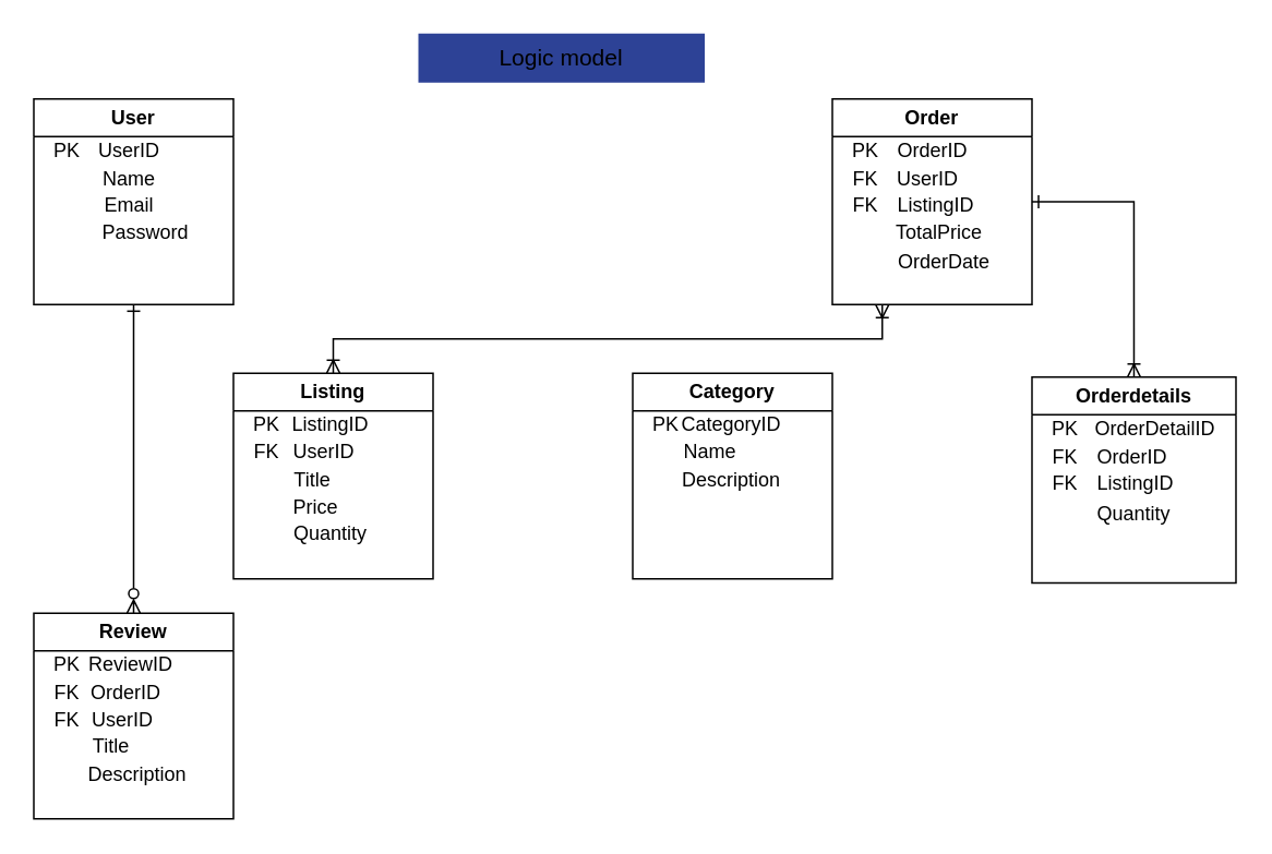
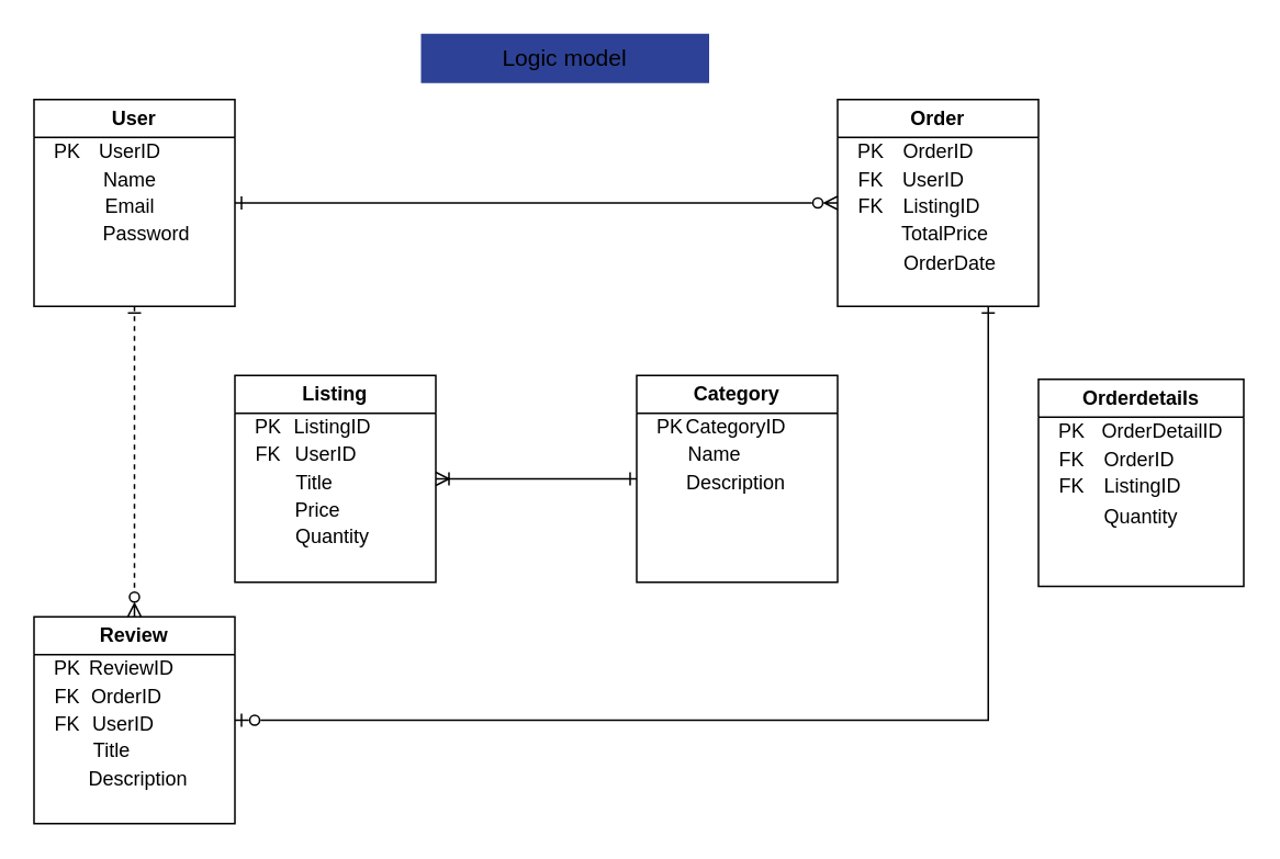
  <mxCell id="0" />
  <mxCell id="1" parent="0" />
  <mxCell id="2" value="&lt;font style=&quot;font-size: 14px;&quot;&gt;Logic model&lt;/font&gt;" style="text;html=1;align=center;verticalAlign=middle;whiteSpace=wrap;rounded=0;glass=0;fillColor=#2D4296;" parent="1" vertex="1"><mxGeometry x="255" y="20" width="175" height="30" as="geometry" /></mxCell>
  <mxCell id="3" value="" style="group" vertex="1" connectable="0" parent="1"><mxGeometry x="20" y="60" width="610" height="440" as="geometry" /></mxCell>
- <mxCell id="5" style="edgeStyle=orthogonalEdgeStyle;rounded=0;orthogonalLoop=1;jettySize=auto;html=1;entryX=0.5;entryY=0;entryDx=0;entryDy=0;startArrow=ERone;startFill=0;endArrow=ERzeroToMany;endFill=0;" parent="3" source="6" target="41" edge="1"><mxGeometry relative="1" as="geometry" /></mxCell>
+ <mxCell id="4" style="edgeStyle=orthogonalEdgeStyle;rounded=0;orthogonalLoop=1;jettySize=auto;html=1;entryX=0;entryY=0.5;entryDx=0;entryDy=0;startArrow=ERone;startFill=0;endArrow=ERzeroToMany;endFill=0;" parent="3" source="6" target="15" edge="1"><mxGeometry relative="1" as="geometry" /></mxCell>
+ <mxCell id="5" style="edgeStyle=orthogonalEdgeStyle;rounded=0;orthogonalLoop=1;jettySize=auto;html=1;entryX=0.5;entryY=0;entryDx=0;entryDy=0;startArrow=ERone;startFill=0;endArrow=ERzeroToMany;endFill=0;dashed=1;" parent="3" source="6" target="41" edge="1"><mxGeometry relative="1" as="geometry" /></mxCell>
  <mxCell id="6" value="User" style="swimlane;whiteSpace=wrap;html=1;" parent="3" vertex="1"><mxGeometry width="122" height="125.714" as="geometry" /></mxCell>
  <mxCell id="7" value="" style="group" parent="6" vertex="1" connectable="0"><mxGeometry y="16.762" width="93.533" height="75.429" as="geometry" /></mxCell>
  <mxCell id="8" value="UserID" style="text;html=1;align=center;verticalAlign=middle;resizable=0;points=[];autosize=1;strokeColor=none;fillColor=none;" parent="7" vertex="1"><mxGeometry x="28.467" width="60" height="30" as="geometry" /></mxCell>
  <mxCell id="9" value="Name&lt;span style=&quot;color: rgba(0, 0, 0, 0); font-family: monospace; font-size: 0px; text-align: start;&quot;&gt;%3CmxGraphModel%3E%3Croot%3E%3CmxCell%20id%3D%220%22%2F%3E%3CmxCell%20id%3D%221%22%20parent%3D%220%22%2F%3E%3CmxCell%20id%3D%222%22%20value%3D%22UserId%22%20style%3D%22text%3Bhtml%3D1%3Balign%3Dcenter%3BverticalAlign%3Dmiddle%3Bresizable%3D0%3Bpoints%3D%5B%5D%3Bautosize%3D1%3BstrokeColor%3Dnone%3BfillColor%3Dnone%3B%22%20vertex%3D%221%22%20parent%3D%221%22%3E%3CmxGeometry%20x%3D%2260%22%20y%3D%22130%22%20width%3D%2260%22%20height%3D%2230%22%20as%3D%22geometry%22%2F%3E%3C%2FmxCell%3E%3C%2Froot%3E%3C%2FmxGraphModel%3E&lt;/span&gt;&lt;span style=&quot;color: rgba(0, 0, 0, 0); font-family: monospace; font-size: 0px; text-align: start;&quot;&gt;%3CmxGraphModel%3E%3Croot%3E%3CmxCell%20id%3D%220%22%2F%3E%3CmxCell%20id%3D%221%22%20parent%3D%220%22%2F%3E%3CmxCell%20id%3D%222%22%20value%3D%22UserId%22%20style%3D%22text%3Bhtml%3D1%3Balign%3Dcenter%3BverticalAlign%3Dmiddle%3Bresizable%3D0%3Bpoints%3D%5B%5D%3Bautosize%3D1%3BstrokeColor%3Dnone%3BfillColor%3Dnone%3B%22%20vertex%3D%221%22%20parent%3D%221%22%3E%3CmxGeometry%20x%3D%2260%22%20y%3D%22130%22%20width%3D%2260%22%20height%3D%2230%22%20as%3D%22geometry%22%2F%3E%3C%2FmxCell%3E%3C%2Froot%3E%3C%2FmxGraphModel%3E&lt;/span&gt;" style="text;html=1;align=center;verticalAlign=middle;resizable=0;points=[];autosize=1;strokeColor=none;fillColor=none;" parent="7" vertex="1"><mxGeometry x="28.467" y="16.762" width="60" height="30" as="geometry" /></mxCell>
  <mxCell id="10" value="Email" style="text;html=1;align=center;verticalAlign=middle;resizable=0;points=[];autosize=1;strokeColor=none;fillColor=none;" parent="7" vertex="1"><mxGeometry x="32.533" y="33.524" width="50" height="30" as="geometry" /></mxCell>
  <mxCell id="11" value="Password" style="text;html=1;align=center;verticalAlign=middle;resizable=0;points=[];autosize=1;strokeColor=none;fillColor=none;" parent="7" vertex="1"><mxGeometry x="28.467" y="50.286" width="80" height="30" as="geometry" /></mxCell>
  <mxCell id="12" value="PK" style="text;html=1;align=center;verticalAlign=middle;resizable=0;points=[];autosize=1;strokeColor=none;fillColor=none;" parent="7" vertex="1"><mxGeometry width="40" height="30" as="geometry" /></mxCell>
- <mxCell id="13" style="edgeStyle=orthogonalEdgeStyle;rounded=0;orthogonalLoop=1;jettySize=auto;html=1;exitX=0.25;exitY=1;exitDx=0;exitDy=0;entryX=0.5;entryY=0;entryDx=0;entryDy=0;startArrow=ERoneToMany;startFill=0;endArrow=ERoneToMany;endFill=0;" parent="3" source="15" target="26" edge="1"><mxGeometry relative="1" as="geometry" /></mxCell>
+ <mxCell id="14" style="edgeStyle=orthogonalEdgeStyle;rounded=0;orthogonalLoop=1;jettySize=auto;html=1;exitX=0.75;exitY=1;exitDx=0;exitDy=0;entryX=1;entryY=0.5;entryDx=0;entryDy=0;startArrow=ERone;startFill=0;endArrow=ERzeroToOne;endFill=0;" parent="3" source="15" target="41" edge="1"><mxGeometry relative="1" as="geometry" /></mxCell>
  <mxCell id="15" value="Order" style="swimlane;whiteSpace=wrap;html=1;startSize=23;" parent="3" vertex="1"><mxGeometry x="488" width="122" height="125.714" as="geometry" /></mxCell>
  <mxCell id="16" value="" style="group" parent="15" vertex="1" connectable="0"><mxGeometry y="16.762" width="92.72" height="92.19" as="geometry" /></mxCell>
  <mxCell id="17" value="PK" style="text;html=1;align=center;verticalAlign=middle;resizable=0;points=[];autosize=1;strokeColor=none;fillColor=none;" parent="16" vertex="1"><mxGeometry width="40" height="30" as="geometry" /></mxCell>
  <mxCell id="18" value="OrderID&lt;span style=&quot;color: rgba(0, 0, 0, 0); font-family: monospace; font-size: 0px; text-align: start;&quot;&gt;%3CmxGraphModel%3E%3Croot%3E%3CmxCell%20id%3D%220%22%2F%3E%3CmxCell%20id%3D%221%22%20parent%3D%220%22%2F%3E%3CmxCell%20id%3D%222%22%20value%3D%22UserId%22%20style%3D%22text%3Bhtml%3D1%3Balign%3Dcenter%3BverticalAlign%3Dmiddle%3Bresizable%3D0%3Bpoints%3D%5B%5D%3Bautosize%3D1%3BstrokeColor%3Dnone%3BfillColor%3Dnone%3B%22%20vertex%3D%221%22%20parent%3D%221%22%3E%3CmxGeometry%20x%3D%2260%22%20y%3D%22130%22%20width%3D%2260%22%20height%3D%2230%22%20as%3D%22geometry%22%2F%3E%3C%2FmxCell%3E%3C%2Froot%3E%3C%2FmxGraphModel%3E&lt;/span&gt;" style="text;html=1;align=center;verticalAlign=middle;resizable=0;points=[];autosize=1;strokeColor=none;fillColor=none;" parent="16" vertex="1"><mxGeometry x="26.027" width="70" height="30" as="geometry" /></mxCell>
  <mxCell id="19" value="UserID" style="text;html=1;align=center;verticalAlign=middle;resizable=0;points=[];autosize=1;strokeColor=none;fillColor=none;" parent="16" vertex="1"><mxGeometry x="27.653" y="16.762" width="60" height="30" as="geometry" /></mxCell>
  <mxCell id="20" value="ListingID" style="text;html=1;align=center;verticalAlign=middle;resizable=0;points=[];autosize=1;strokeColor=none;fillColor=none;" parent="16" vertex="1"><mxGeometry x="27.653" y="33.524" width="70" height="30" as="geometry" /></mxCell>
  <mxCell id="21" value="TotalPrice" style="text;html=1;align=center;verticalAlign=middle;resizable=0;points=[];autosize=1;strokeColor=none;fillColor=none;" parent="16" vertex="1"><mxGeometry x="25.213" y="50.286" width="80" height="30" as="geometry" /></mxCell>
  <mxCell id="22" value="OrderDate" style="text;html=1;align=center;verticalAlign=middle;resizable=0;points=[];autosize=1;strokeColor=none;fillColor=none;" parent="16" vertex="1"><mxGeometry x="27.653" y="67.886" width="80" height="30" as="geometry" /></mxCell>
  <mxCell id="23" value="FK" style="text;html=1;align=center;verticalAlign=middle;resizable=0;points=[];autosize=1;strokeColor=none;fillColor=none;" parent="16" vertex="1"><mxGeometry y="16.762" width="40" height="30" as="geometry" /></mxCell>
  <mxCell id="24" value="FK" style="text;html=1;align=center;verticalAlign=middle;resizable=0;points=[];autosize=1;strokeColor=none;fillColor=none;" parent="16" vertex="1"><mxGeometry y="33.524" width="40" height="30" as="geometry" /></mxCell>
+ <mxCell id="25" style="edgeStyle=orthogonalEdgeStyle;rounded=0;orthogonalLoop=1;jettySize=auto;html=1;entryX=0;entryY=0.5;entryDx=0;entryDy=0;startArrow=ERoneToMany;startFill=0;endArrow=ERone;endFill=0;" parent="3" source="26" target="35" edge="1"><mxGeometry relative="1" as="geometry" /></mxCell>
  <mxCell id="26" value="Listing" style="swimlane;whiteSpace=wrap;html=1;" parent="3" vertex="1"><mxGeometry x="121.997" y="167.619" width="122" height="125.714" as="geometry" /></mxCell>
  <mxCell id="27" value="" style="group" parent="26" vertex="1" connectable="0"><mxGeometry y="16.762" width="93.533" height="92.19" as="geometry" /></mxCell>
  <mxCell id="28" value="ListingID" style="text;html=1;align=center;verticalAlign=middle;resizable=0;points=[];autosize=1;strokeColor=none;fillColor=none;" parent="27" vertex="1"><mxGeometry x="24.4" width="70" height="30" as="geometry" /></mxCell>
  <mxCell id="29" value="UserID" style="text;html=1;align=center;verticalAlign=middle;resizable=0;points=[];autosize=1;strokeColor=none;fillColor=none;" parent="27" vertex="1"><mxGeometry x="25.213" y="16.762" width="60" height="30" as="geometry" /></mxCell>
  <mxCell id="30" value="Title" style="text;html=1;align=center;verticalAlign=middle;resizable=0;points=[];autosize=1;strokeColor=none;fillColor=none;" parent="27" vertex="1"><mxGeometry x="22.773" y="33.524" width="50" height="30" as="geometry" /></mxCell>
  <mxCell id="31" value="PK" style="text;html=1;align=center;verticalAlign=middle;resizable=0;points=[];autosize=1;strokeColor=none;fillColor=none;" parent="27" vertex="1"><mxGeometry width="40" height="30" as="geometry" /></mxCell>
  <mxCell id="32" value="Price&lt;span style=&quot;color: rgba(0, 0, 0, 0); font-family: monospace; font-size: 0px; text-align: start;&quot;&gt;%3CmxGraphModel%3E%3Croot%3E%3CmxCell%20id%3D%220%22%2F%3E%3CmxCell%20id%3D%221%22%20parent%3D%220%22%2F%3E%3CmxCell%20id%3D%222%22%20value%3D%22Title%22%20style%3D%22text%3Bhtml%3D1%3Balign%3Dcenter%3BverticalAlign%3Dmiddle%3Bresizable%3D0%3Bpoints%3D%5B%5D%3Bautosize%3D1%3BstrokeColor%3Dnone%3BfillColor%3Dnone%3B%22%20vertex%3D%221%22%20parent%3D%221%22%3E%3CmxGeometry%20x%3D%2298%22%20y%3D%22555%22%20width%3D%2250%22%20height%3D%2230%22%20as%3D%22geometry%22%2F%3E%3C%2FmxCell%3E%3C%2Froot%3E%3C%2FmxGraphModel%3E&lt;/span&gt;" style="text;html=1;align=center;verticalAlign=middle;resizable=0;points=[];autosize=1;strokeColor=none;fillColor=none;" parent="27" vertex="1"><mxGeometry x="25.213" y="50.286" width="50" height="30" as="geometry" /></mxCell>
  <mxCell id="33" value="Quantity" style="text;html=1;align=center;verticalAlign=middle;resizable=0;points=[];autosize=1;strokeColor=none;fillColor=none;" parent="27" vertex="1"><mxGeometry x="23.587" y="67.048" width="70" height="30" as="geometry" /></mxCell>
  <mxCell id="34" value="FK" style="text;html=1;align=center;verticalAlign=middle;resizable=0;points=[];autosize=1;strokeColor=none;fillColor=none;" parent="27" vertex="1"><mxGeometry y="16.762" width="40" height="30" as="geometry" /></mxCell>
  <mxCell id="35" value="Category" style="swimlane;whiteSpace=wrap;html=1;" parent="3" vertex="1"><mxGeometry x="365.997" y="167.619" width="122" height="125.714" as="geometry"><mxRectangle x="460" y="300" width="90" height="30" as="alternateBounds" /></mxGeometry></mxCell>
  <mxCell id="36" value="" style="group" parent="35" vertex="1" connectable="0"><mxGeometry y="16.762" width="93.533" height="75.429" as="geometry" /></mxCell>
  <mxCell id="37" value="CategoryID" style="text;html=1;align=center;verticalAlign=middle;resizable=0;points=[];autosize=1;strokeColor=none;fillColor=none;" parent="36" vertex="1"><mxGeometry x="20.333" width="80" height="30" as="geometry" /></mxCell>
  <mxCell id="38" value="Name" style="text;html=1;align=center;verticalAlign=middle;resizable=0;points=[];autosize=1;strokeColor=none;fillColor=none;" parent="36" vertex="1"><mxGeometry x="17.08" y="16.762" width="60" height="30" as="geometry" /></mxCell>
  <mxCell id="39" value="Description" style="text;html=1;align=center;verticalAlign=middle;resizable=0;points=[];autosize=1;strokeColor=none;fillColor=none;" parent="36" vertex="1"><mxGeometry x="20.333" y="33.524" width="80" height="30" as="geometry" /></mxCell>
  <mxCell id="40" value="PK" style="text;html=1;align=center;verticalAlign=middle;resizable=0;points=[];autosize=1;strokeColor=none;fillColor=none;" parent="36" vertex="1"><mxGeometry width="40" height="30" as="geometry" /></mxCell>
  <mxCell id="41" value="Review" style="swimlane;whiteSpace=wrap;html=1;" parent="3" vertex="1"><mxGeometry y="314.286" width="122" height="125.714" as="geometry" /></mxCell>
  <mxCell id="42" value="" style="group" parent="3" vertex="1" connectable="0"><mxGeometry y="331.048" width="93.533" height="96.381" as="geometry" /></mxCell>
  <mxCell id="43" value="ReviewID" style="text;html=1;align=center;verticalAlign=middle;resizable=0;points=[];autosize=1;strokeColor=none;fillColor=none;" parent="42" vertex="1"><mxGeometry x="24.4" width="70" height="30" as="geometry" /></mxCell>
  <mxCell id="44" value="OrderID" style="text;html=1;align=center;verticalAlign=middle;resizable=0;points=[];autosize=1;strokeColor=none;fillColor=none;" parent="42" vertex="1"><mxGeometry x="21.147" y="16.762" width="70" height="30" as="geometry" /></mxCell>
  <mxCell id="45" value="UserID" style="text;html=1;align=center;verticalAlign=middle;resizable=0;points=[];autosize=1;strokeColor=none;fillColor=none;" parent="42" vertex="1"><mxGeometry x="23.587" y="33.524" width="60" height="30" as="geometry" /></mxCell>
  <mxCell id="46" value="Title" style="text;html=1;align=center;verticalAlign=middle;resizable=0;points=[];autosize=1;strokeColor=none;fillColor=none;" parent="42" vertex="1"><mxGeometry x="21.96" y="50.286" width="50" height="30" as="geometry" /></mxCell>
  <mxCell id="47" value="PK" style="text;html=1;align=center;verticalAlign=middle;resizable=0;points=[];autosize=1;strokeColor=none;fillColor=none;" parent="42" vertex="1"><mxGeometry width="40" height="30" as="geometry" /></mxCell>
  <mxCell id="48" value="FK" style="text;html=1;align=center;verticalAlign=middle;resizable=0;points=[];autosize=1;strokeColor=none;fillColor=none;" parent="42" vertex="1"><mxGeometry y="16.762" width="40" height="30" as="geometry" /></mxCell>
  <mxCell id="49" value="FK" style="text;html=1;align=center;verticalAlign=middle;resizable=0;points=[];autosize=1;strokeColor=none;fillColor=none;" parent="42" vertex="1"><mxGeometry y="33.524" width="40" height="30" as="geometry" /></mxCell>
  <mxCell id="50" value="Description" style="text;html=1;align=center;verticalAlign=middle;resizable=0;points=[];autosize=1;strokeColor=none;fillColor=none;" parent="42" vertex="1"><mxGeometry x="23.18" y="67.048" width="80" height="30" as="geometry" /></mxCell>
- <mxCell id="51" style="edgeStyle=orthogonalEdgeStyle;rounded=0;orthogonalLoop=1;jettySize=auto;html=1;entryX=1;entryY=0.5;entryDx=0;entryDy=0;exitX=0.5;exitY=0;exitDx=0;exitDy=0;endArrow=ERone;endFill=0;startArrow=ERoneToMany;startFill=0;" edge="1" parent="1" source="52" target="15"><mxGeometry relative="1" as="geometry" /></mxCell>
  <mxCell id="52" value="Orderdetails" style="swimlane;whiteSpace=wrap;html=1;startSize=23;" vertex="1" parent="1"><mxGeometry x="630" y="230.05" width="124.657" height="125.714" as="geometry" /></mxCell>
  <mxCell id="53" value="" style="group" vertex="1" connectable="0" parent="52"><mxGeometry y="16.762" width="124.657" height="92.19" as="geometry" /></mxCell>
  <mxCell id="54" value="PK" style="text;html=1;align=center;verticalAlign=middle;resizable=0;points=[];autosize=1;strokeColor=none;fillColor=none;" vertex="1" parent="53"><mxGeometry width="40" height="30" as="geometry" /></mxCell>
  <mxCell id="55" value="OrderDetailID&lt;span style=&quot;color: rgba(0, 0, 0, 0); font-family: monospace; font-size: 0px; text-align: start;&quot;&gt;%3CmxGraphModel%3E%3Croot%3E%3CmxCell%20id%3D%220%22%2F%3E%3CmxCell%20id%3D%221%22%20parent%3D%220%22%2F%3E%3CmxCell%20id%3D%222%22%20value%3D%22UserId%22%20style%3D%22text%3Bhtml%3D1%3Balign%3Dcenter%3BverticalAlign%3Dmiddle%3Bresizable%3D0%3Bpoints%3D%5B%5D%3Bautosize%3D1%3BstrokeColor%3Dnone%3BfillColor%3Dnone%3B%22%20vertex%3D%221%22%20parent%3D%221%22%3E%3CmxGeometry%20x%3D%2260%22%20y%3D%22130%22%20width%3D%2260%22%20height%3D%2230%22%20as%3D%22geometry%22%2F%3E%3C%2FmxCell%3E%3C%2Froot%3E%3C%2FmxGraphModelDD%II3E&lt;/span&gt;" style="text;html=1;align=center;verticalAlign=middle;resizable=0;points=[];autosize=1;strokeColor=none;fillColor=none;" vertex="1" parent="53"><mxGeometry x="24.657" width="100" height="30" as="geometry" /></mxCell>
  <mxCell id="56" value="OrderID" style="text;html=1;align=center;verticalAlign=middle;resizable=0;points=[];autosize=1;strokeColor=none;fillColor=none;" vertex="1" parent="53"><mxGeometry x="25.653" y="16.762" width="70" height="30" as="geometry" /></mxCell>
  <mxCell id="57" value="ListingID" style="text;html=1;align=center;verticalAlign=middle;resizable=0;points=[];autosize=1;strokeColor=none;fillColor=none;" vertex="1" parent="53"><mxGeometry x="27.653" y="33.524" width="70" height="30" as="geometry" /></mxCell>
  <mxCell id="58" value="Quantity" style="text;html=1;align=center;verticalAlign=middle;resizable=0;points=[];autosize=1;strokeColor=none;fillColor=none;" vertex="1" parent="53"><mxGeometry x="26.653" y="52.666" width="70" height="30" as="geometry" /></mxCell>
  <mxCell id="59" value="FK" style="text;html=1;align=center;verticalAlign=middle;resizable=0;points=[];autosize=1;strokeColor=none;fillColor=none;" vertex="1" parent="53"><mxGeometry y="16.762" width="40" height="30" as="geometry" /></mxCell>
  <mxCell id="60" value="FK" style="text;html=1;align=center;verticalAlign=middle;resizable=0;points=[];autosize=1;strokeColor=none;fillColor=none;" vertex="1" parent="53"><mxGeometry y="33.524" width="40" height="30" as="geometry" /></mxCell>
